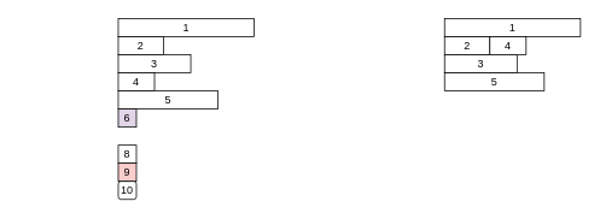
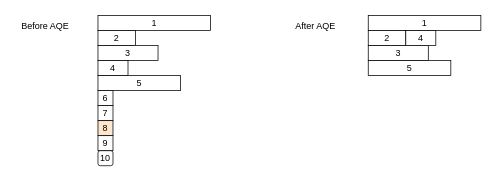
  <mxCell id="0" />
  <mxCell id="1" parent="0" />
  <mxCell id="2" value="1" style="rounded=0;whiteSpace=wrap;html=1;" vertex="1" parent="1"><mxGeometry x="130" y="20" width="150" height="20" as="geometry" /></mxCell>
+ <mxCell id="3" value="Before AQE" style="text;html=1;strokeColor=none;fillColor=none;align=center;verticalAlign=middle;whiteSpace=wrap;rounded=0;" vertex="1" parent="1"><mxGeometry x="20" y="20" width="80" height="30" as="geometry" /></mxCell>
  <mxCell id="4" value="2" style="rounded=0;whiteSpace=wrap;html=1;" vertex="1" parent="1"><mxGeometry x="130" y="40" width="50" height="20" as="geometry" /></mxCell>
  <mxCell id="5" value="3" style="rounded=0;whiteSpace=wrap;html=1;" vertex="1" parent="1"><mxGeometry x="130" y="60" width="80" height="20" as="geometry" /></mxCell>
  <mxCell id="6" value="4" style="rounded=0;whiteSpace=wrap;html=1;" vertex="1" parent="1"><mxGeometry x="130" y="80" width="40" height="20" as="geometry" /></mxCell>
  <mxCell id="7" value="5" style="rounded=0;whiteSpace=wrap;html=1;" vertex="1" parent="1"><mxGeometry x="130" y="100" width="110" height="20" as="geometry" /></mxCell>
- <mxCell id="8" value="6" style="rounded=0;whiteSpace=wrap;html=1;fillColor=#e1d5e7;" vertex="1" parent="1"><mxGeometry x="130" y="120" width="20" height="20" as="geometry" /></mxCell>
- <mxCell id="10" value="8" style="rounded=0;whiteSpace=wrap;html=1;" vertex="1" parent="1"><mxGeometry x="130" y="160" width="20" height="20" as="geometry" /></mxCell>
- <mxCell id="11" value="9" style="rounded=0;whiteSpace=wrap;html=1;fillColor=#f8cecc;" vertex="1" parent="1"><mxGeometry x="130" y="180" width="20" height="20" as="geometry" /></mxCell>
+ <mxCell id="8" value="6" style="rounded=0;whiteSpace=wrap;html=1;" vertex="1" parent="1"><mxGeometry x="130" y="120" width="20" height="20" as="geometry" /></mxCell>
+ <mxCell id="9" value="7" style="rounded=0;whiteSpace=wrap;html=1;" vertex="1" parent="1"><mxGeometry x="130" y="140" width="20" height="20" as="geometry" /></mxCell>
+ <mxCell id="10" value="8" style="rounded=0;whiteSpace=wrap;html=1;fillColor=#ffe6cc;" vertex="1" parent="1"><mxGeometry x="130" y="160" width="20" height="20" as="geometry" /></mxCell>
+ <mxCell id="11" value="9" style="rounded=0;whiteSpace=wrap;html=1;" vertex="1" parent="1"><mxGeometry x="130" y="180" width="20" height="20" as="geometry" /></mxCell>
  <mxCell id="12" value="10" style="whiteSpace=wrap;html=1;rounded=1;" vertex="1" parent="1"><mxGeometry x="130" y="200" width="20" height="20" as="geometry" /></mxCell>
  <mxCell id="13" value="1" style="rounded=0;whiteSpace=wrap;html=1;" vertex="1" parent="1"><mxGeometry x="490" y="20" width="150" height="20" as="geometry" /></mxCell>
+ <mxCell id="14" value="After AQE" style="text;html=1;strokeColor=none;fillColor=none;align=center;verticalAlign=middle;whiteSpace=wrap;rounded=0;" vertex="1" parent="1"><mxGeometry x="380" y="20" width="80" height="30" as="geometry" /></mxCell>
  <mxCell id="15" value="2" style="rounded=0;whiteSpace=wrap;html=1;" vertex="1" parent="1"><mxGeometry x="490" y="40" width="50" height="20" as="geometry" /></mxCell>
  <mxCell id="16" value="3" style="rounded=0;whiteSpace=wrap;html=1;" vertex="1" parent="1"><mxGeometry x="490" y="60" width="80" height="20" as="geometry" /></mxCell>
  <mxCell id="17" value="5" style="rounded=0;whiteSpace=wrap;html=1;" vertex="1" parent="1"><mxGeometry x="490" y="80" width="110" height="20" as="geometry" /></mxCell>
  <mxCell id="18" value="4" style="rounded=0;whiteSpace=wrap;html=1;" vertex="1" parent="1"><mxGeometry x="540" y="40" width="40" height="20" as="geometry" /></mxCell>
